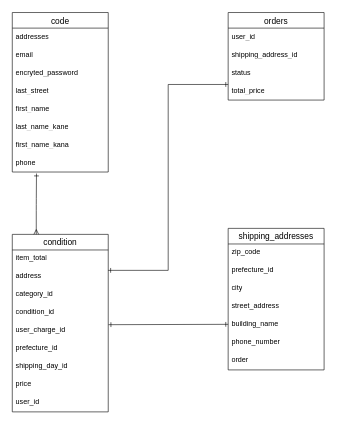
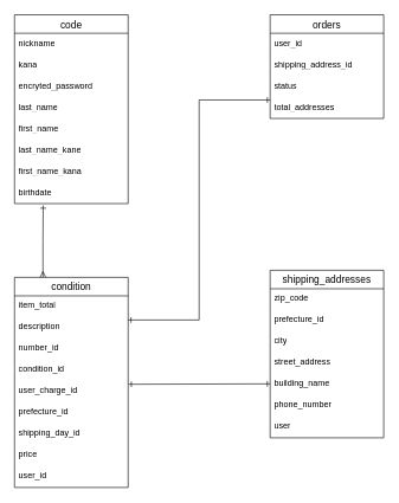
  <mxCell id="0" />
  <mxCell id="1" parent="0" />
  <mxCell id="2" value="code" style="swimlane;fontStyle=0;childLayout=stackLayout;horizontal=1;startSize=26;horizontalStack=0;resizeParent=1;resizeParentMax=0;resizeLast=0;collapsible=1;marginBottom=0;align=center;fontSize=14;" vertex="1" parent="1"><mxGeometry x="20" y="20" width="160" height="266" as="geometry" /></mxCell>
- <mxCell id="3" value="addresses" style="text;strokeColor=none;fillColor=none;spacingLeft=4;spacingRight=4;overflow=hidden;rotatable=0;points=[[0,0.5],[1,0.5]];portConstraint=eastwest;fontSize=12;whiteSpace=wrap;html=1;" vertex="1" parent="2"><mxGeometry y="26" width="160" height="30" as="geometry" /></mxCell>
- <mxCell id="4" value="email" style="text;strokeColor=none;fillColor=none;spacingLeft=4;spacingRight=4;overflow=hidden;rotatable=0;points=[[0,0.5],[1,0.5]];portConstraint=eastwest;fontSize=12;whiteSpace=wrap;html=1;" vertex="1" parent="2"><mxGeometry y="56" width="160" height="30" as="geometry" /></mxCell>
+ <mxCell id="3" value="nickname" style="text;strokeColor=none;fillColor=none;spacingLeft=4;spacingRight=4;overflow=hidden;rotatable=0;points=[[0,0.5],[1,0.5]];portConstraint=eastwest;fontSize=12;whiteSpace=wrap;html=1;" vertex="1" parent="2"><mxGeometry y="26" width="160" height="30" as="geometry" /></mxCell>
+ <mxCell id="4" value="kana" style="text;strokeColor=none;fillColor=none;spacingLeft=4;spacingRight=4;overflow=hidden;rotatable=0;points=[[0,0.5],[1,0.5]];portConstraint=eastwest;fontSize=12;whiteSpace=wrap;html=1;" vertex="1" parent="2"><mxGeometry y="56" width="160" height="30" as="geometry" /></mxCell>
  <mxCell id="5" value="encryted_password" style="text;strokeColor=none;fillColor=none;spacingLeft=4;spacingRight=4;overflow=hidden;rotatable=0;points=[[0,0.5],[1,0.5]];portConstraint=eastwest;fontSize=12;whiteSpace=wrap;html=1;" vertex="1" parent="2"><mxGeometry y="86" width="160" height="30" as="geometry" /></mxCell>
- <mxCell id="6" value="last_street" style="text;strokeColor=none;fillColor=none;spacingLeft=4;spacingRight=4;overflow=hidden;rotatable=0;points=[[0,0.5],[1,0.5]];portConstraint=eastwest;fontSize=12;whiteSpace=wrap;html=1;" vertex="1" parent="2"><mxGeometry y="116" width="160" height="30" as="geometry" /></mxCell>
+ <mxCell id="6" value="last_name" style="text;strokeColor=none;fillColor=none;spacingLeft=4;spacingRight=4;overflow=hidden;rotatable=0;points=[[0,0.5],[1,0.5]];portConstraint=eastwest;fontSize=12;whiteSpace=wrap;html=1;" vertex="1" parent="2"><mxGeometry y="116" width="160" height="30" as="geometry" /></mxCell>
  <mxCell id="7" value="first_name" style="text;strokeColor=none;fillColor=none;spacingLeft=4;spacingRight=4;overflow=hidden;rotatable=0;points=[[0,0.5],[1,0.5]];portConstraint=eastwest;fontSize=12;whiteSpace=wrap;html=1;" vertex="1" parent="2"><mxGeometry y="146" width="160" height="30" as="geometry" /></mxCell>
  <mxCell id="8" value="last_name_kane" style="text;strokeColor=none;fillColor=none;spacingLeft=4;spacingRight=4;overflow=hidden;rotatable=0;points=[[0,0.5],[1,0.5]];portConstraint=eastwest;fontSize=12;whiteSpace=wrap;html=1;" vertex="1" parent="2"><mxGeometry y="176" width="160" height="30" as="geometry" /></mxCell>
  <mxCell id="9" value="first_name_kana" style="text;strokeColor=none;fillColor=none;spacingLeft=4;spacingRight=4;overflow=hidden;rotatable=0;points=[[0,0.5],[1,0.5]];portConstraint=eastwest;fontSize=12;whiteSpace=wrap;html=1;" vertex="1" parent="2"><mxGeometry y="206" width="160" height="30" as="geometry" /></mxCell>
- <mxCell id="10" value="phone" style="text;strokeColor=none;fillColor=none;spacingLeft=4;spacingRight=4;overflow=hidden;rotatable=0;points=[[0,0.5],[1,0.5]];portConstraint=eastwest;fontSize=12;whiteSpace=wrap;html=1;" vertex="1" parent="2"><mxGeometry y="236" width="160" height="30" as="geometry" /></mxCell>
+ <mxCell id="10" value="birthdate" style="text;strokeColor=none;fillColor=none;spacingLeft=4;spacingRight=4;overflow=hidden;rotatable=0;points=[[0,0.5],[1,0.5]];portConstraint=eastwest;fontSize=12;whiteSpace=wrap;html=1;" vertex="1" parent="2"><mxGeometry y="236" width="160" height="30" as="geometry" /></mxCell>
  <mxCell id="11" value="condition" style="swimlane;fontStyle=0;childLayout=stackLayout;horizontal=1;startSize=26;horizontalStack=0;resizeParent=1;resizeParentMax=0;resizeLast=0;collapsible=1;marginBottom=0;align=center;fontSize=14;" vertex="1" parent="1"><mxGeometry x="20" y="390" width="160" height="296" as="geometry" /></mxCell>
  <mxCell id="12" value="item_total" style="text;strokeColor=none;fillColor=none;spacingLeft=4;spacingRight=4;overflow=hidden;rotatable=0;points=[[0,0.5],[1,0.5]];portConstraint=eastwest;fontSize=12;whiteSpace=wrap;html=1;" vertex="1" parent="11"><mxGeometry y="26" width="160" height="30" as="geometry" /></mxCell>
- <mxCell id="13" value="address" style="text;strokeColor=none;fillColor=none;spacingLeft=4;spacingRight=4;overflow=hidden;rotatable=0;points=[[0,0.5],[1,0.5]];portConstraint=eastwest;fontSize=12;whiteSpace=wrap;html=1;" vertex="1" parent="11"><mxGeometry y="56" width="160" height="30" as="geometry" /></mxCell>
- <mxCell id="14" value="category_id" style="text;strokeColor=none;fillColor=none;spacingLeft=4;spacingRight=4;overflow=hidden;rotatable=0;points=[[0,0.5],[1,0.5]];portConstraint=eastwest;fontSize=12;whiteSpace=wrap;html=1;" vertex="1" parent="11"><mxGeometry y="86" width="160" height="30" as="geometry" /></mxCell>
+ <mxCell id="13" value="description" style="text;strokeColor=none;fillColor=none;spacingLeft=4;spacingRight=4;overflow=hidden;rotatable=0;points=[[0,0.5],[1,0.5]];portConstraint=eastwest;fontSize=12;whiteSpace=wrap;html=1;" vertex="1" parent="11"><mxGeometry y="56" width="160" height="30" as="geometry" /></mxCell>
+ <mxCell id="14" value="number_id" style="text;strokeColor=none;fillColor=none;spacingLeft=4;spacingRight=4;overflow=hidden;rotatable=0;points=[[0,0.5],[1,0.5]];portConstraint=eastwest;fontSize=12;whiteSpace=wrap;html=1;" vertex="1" parent="11"><mxGeometry y="86" width="160" height="30" as="geometry" /></mxCell>
  <mxCell id="15" value="condition_id" style="text;strokeColor=none;fillColor=none;spacingLeft=4;spacingRight=4;overflow=hidden;rotatable=0;points=[[0,0.5],[1,0.5]];portConstraint=eastwest;fontSize=12;whiteSpace=wrap;html=1;" vertex="1" parent="11"><mxGeometry y="116" width="160" height="30" as="geometry" /></mxCell>
  <mxCell id="16" value="user_charge_id" style="text;strokeColor=none;fillColor=none;spacingLeft=4;spacingRight=4;overflow=hidden;rotatable=0;points=[[0,0.5],[1,0.5]];portConstraint=eastwest;fontSize=12;whiteSpace=wrap;html=1;" vertex="1" parent="11"><mxGeometry y="146" width="160" height="30" as="geometry" /></mxCell>
  <mxCell id="17" value="prefecture_id" style="text;strokeColor=none;fillColor=none;spacingLeft=4;spacingRight=4;overflow=hidden;rotatable=0;points=[[0,0.5],[1,0.5]];portConstraint=eastwest;fontSize=12;whiteSpace=wrap;html=1;" vertex="1" parent="11"><mxGeometry y="176" width="160" height="30" as="geometry" /></mxCell>
  <mxCell id="18" value="shipping_day_id" style="text;strokeColor=none;fillColor=none;spacingLeft=4;spacingRight=4;overflow=hidden;rotatable=0;points=[[0,0.5],[1,0.5]];portConstraint=eastwest;fontSize=12;whiteSpace=wrap;html=1;" vertex="1" parent="11"><mxGeometry y="206" width="160" height="30" as="geometry" /></mxCell>
  <mxCell id="19" value="price" style="text;strokeColor=none;fillColor=none;spacingLeft=4;spacingRight=4;overflow=hidden;rotatable=0;points=[[0,0.5],[1,0.5]];portConstraint=eastwest;fontSize=12;whiteSpace=wrap;html=1;" vertex="1" parent="11"><mxGeometry y="236" width="160" height="30" as="geometry" /></mxCell>
  <mxCell id="20" value="user_id" style="text;strokeColor=none;fillColor=none;spacingLeft=4;spacingRight=4;overflow=hidden;rotatable=0;points=[[0,0.5],[1,0.5]];portConstraint=eastwest;fontSize=12;whiteSpace=wrap;html=1;" vertex="1" parent="11"><mxGeometry y="266" width="160" height="30" as="geometry" /></mxCell>
  <mxCell id="21" value="orders" style="swimlane;fontStyle=0;childLayout=stackLayout;horizontal=1;startSize=26;horizontalStack=0;resizeParent=1;resizeParentMax=0;resizeLast=0;collapsible=1;marginBottom=0;align=center;fontSize=14;" vertex="1" parent="1"><mxGeometry x="380" y="20" width="160" height="146" as="geometry" /></mxCell>
  <mxCell id="22" value="user_id" style="text;strokeColor=none;fillColor=none;spacingLeft=4;spacingRight=4;overflow=hidden;rotatable=0;points=[[0,0.5],[1,0.5]];portConstraint=eastwest;fontSize=12;whiteSpace=wrap;html=1;" vertex="1" parent="21"><mxGeometry y="26" width="160" height="30" as="geometry" /></mxCell>
  <mxCell id="23" value="shipping_address_id" style="text;strokeColor=none;fillColor=none;spacingLeft=4;spacingRight=4;overflow=hidden;rotatable=0;points=[[0,0.5],[1,0.5]];portConstraint=eastwest;fontSize=12;whiteSpace=wrap;html=1;" vertex="1" parent="21"><mxGeometry y="56" width="160" height="30" as="geometry" /></mxCell>
  <mxCell id="24" value="status" style="text;strokeColor=none;fillColor=none;spacingLeft=4;spacingRight=4;overflow=hidden;rotatable=0;points=[[0,0.5],[1,0.5]];portConstraint=eastwest;fontSize=12;whiteSpace=wrap;html=1;" vertex="1" parent="21"><mxGeometry y="86" width="160" height="30" as="geometry" /></mxCell>
- <mxCell id="25" value="total_price" style="text;strokeColor=none;fillColor=none;spacingLeft=4;spacingRight=4;overflow=hidden;rotatable=0;points=[[0,0.5],[1,0.5]];portConstraint=eastwest;fontSize=12;whiteSpace=wrap;html=1;" vertex="1" parent="21"><mxGeometry y="116" width="160" height="30" as="geometry" /></mxCell>
+ <mxCell id="25" value="total_addresses" style="text;strokeColor=none;fillColor=none;spacingLeft=4;spacingRight=4;overflow=hidden;rotatable=0;points=[[0,0.5],[1,0.5]];portConstraint=eastwest;fontSize=12;whiteSpace=wrap;html=1;" vertex="1" parent="21"><mxGeometry y="116" width="160" height="30" as="geometry" /></mxCell>
  <mxCell id="26" value="shipping_addresses" style="swimlane;fontStyle=0;childLayout=stackLayout;horizontal=1;startSize=26;horizontalStack=0;resizeParent=1;resizeParentMax=0;resizeLast=0;collapsible=1;marginBottom=0;align=center;fontSize=14;" vertex="1" parent="1"><mxGeometry x="380" y="380" width="160" height="236" as="geometry" /></mxCell>
  <mxCell id="27" value="zip_code" style="text;strokeColor=none;fillColor=none;spacingLeft=4;spacingRight=4;overflow=hidden;rotatable=0;points=[[0,0.5],[1,0.5]];portConstraint=eastwest;fontSize=12;whiteSpace=wrap;html=1;" vertex="1" parent="26"><mxGeometry y="26" width="160" height="30" as="geometry" /></mxCell>
  <mxCell id="28" value="prefecture_id" style="text;strokeColor=none;fillColor=none;spacingLeft=4;spacingRight=4;overflow=hidden;rotatable=0;points=[[0,0.5],[1,0.5]];portConstraint=eastwest;fontSize=12;whiteSpace=wrap;html=1;" vertex="1" parent="26"><mxGeometry y="56" width="160" height="30" as="geometry" /></mxCell>
  <mxCell id="29" value="city" style="text;strokeColor=none;fillColor=none;spacingLeft=4;spacingRight=4;overflow=hidden;rotatable=0;points=[[0,0.5],[1,0.5]];portConstraint=eastwest;fontSize=12;whiteSpace=wrap;html=1;" vertex="1" parent="26"><mxGeometry y="86" width="160" height="30" as="geometry" /></mxCell>
  <mxCell id="30" value="street_address" style="text;strokeColor=none;fillColor=none;spacingLeft=4;spacingRight=4;overflow=hidden;rotatable=0;points=[[0,0.5],[1,0.5]];portConstraint=eastwest;fontSize=12;whiteSpace=wrap;html=1;" vertex="1" parent="26"><mxGeometry y="116" width="160" height="30" as="geometry" /></mxCell>
  <mxCell id="31" value="building_name" style="text;strokeColor=none;fillColor=none;spacingLeft=4;spacingRight=4;overflow=hidden;rotatable=0;points=[[0,0.5],[1,0.5]];portConstraint=eastwest;fontSize=12;whiteSpace=wrap;html=1;" vertex="1" parent="26"><mxGeometry y="146" width="160" height="30" as="geometry" /></mxCell>
  <mxCell id="32" value="phone_number" style="text;strokeColor=none;fillColor=none;spacingLeft=4;spacingRight=4;overflow=hidden;rotatable=0;points=[[0,0.5],[1,0.5]];portConstraint=eastwest;fontSize=12;whiteSpace=wrap;html=1;" vertex="1" parent="26"><mxGeometry y="176" width="160" height="30" as="geometry" /></mxCell>
- <mxCell id="33" value="order" style="text;strokeColor=none;fillColor=none;spacingLeft=4;spacingRight=4;overflow=hidden;rotatable=0;points=[[0,0.5],[1,0.5]];portConstraint=eastwest;fontSize=12;whiteSpace=wrap;html=1;" vertex="1" parent="26"><mxGeometry y="206" width="160" height="30" as="geometry" /></mxCell>
+ <mxCell id="33" value="user" style="text;strokeColor=none;fillColor=none;spacingLeft=4;spacingRight=4;overflow=hidden;rotatable=0;points=[[0,0.5],[1,0.5]];portConstraint=eastwest;fontSize=12;whiteSpace=wrap;html=1;" vertex="1" parent="26"><mxGeometry y="206" width="160" height="30" as="geometry" /></mxCell>
  <mxCell id="34" style="edgeStyle=none;html=1;exitX=0.502;exitY=1.083;exitDx=0;exitDy=0;entryX=0.5;entryY=0;entryDx=0;entryDy=0;exitPerimeter=0;startArrow=ERone;startFill=0;endArrow=ERmany;endFill=0;" edge="1" parent="1"><mxGeometry relative="1" as="geometry"><mxPoint x="60.32" y="288.49" as="sourcePoint" /><mxPoint x="60" y="390" as="targetPoint" /><Array as="points"><mxPoint x="60" y="340" /></Array></mxGeometry></mxCell>
  <mxCell id="35" style="edgeStyle=elbowEdgeStyle;html=1;exitX=0;exitY=0.5;exitDx=0;exitDy=0;entryX=1;entryY=0.5;entryDx=0;entryDy=0;rounded=0;startArrow=ERone;startFill=0;endArrow=ERone;endFill=0;" edge="1" parent="1"><mxGeometry relative="1" as="geometry"><mxPoint x="380" y="140" as="sourcePoint" /><mxPoint x="180" y="450" as="targetPoint" /></mxGeometry></mxCell>
  <mxCell id="36" style="edgeStyle=none;html=1;exitX=1;exitY=0.5;exitDx=0;exitDy=0;entryX=-0.003;entryY=0.814;entryDx=0;entryDy=0;entryPerimeter=0;startArrow=ERone;startFill=0;endArrow=ERone;endFill=0;" edge="1" parent="1"><mxGeometry relative="1" as="geometry"><mxPoint x="180.48" y="540.58" as="sourcePoint" /><mxPoint x="380" y="540" as="targetPoint" /></mxGeometry></mxCell>
